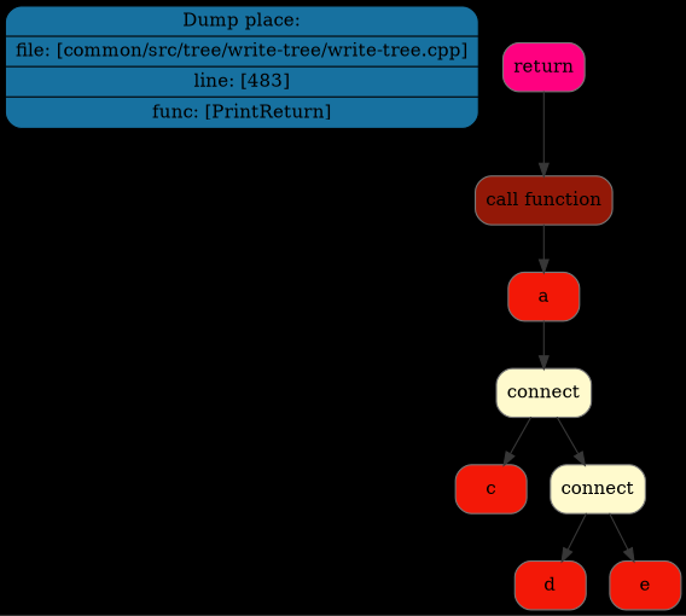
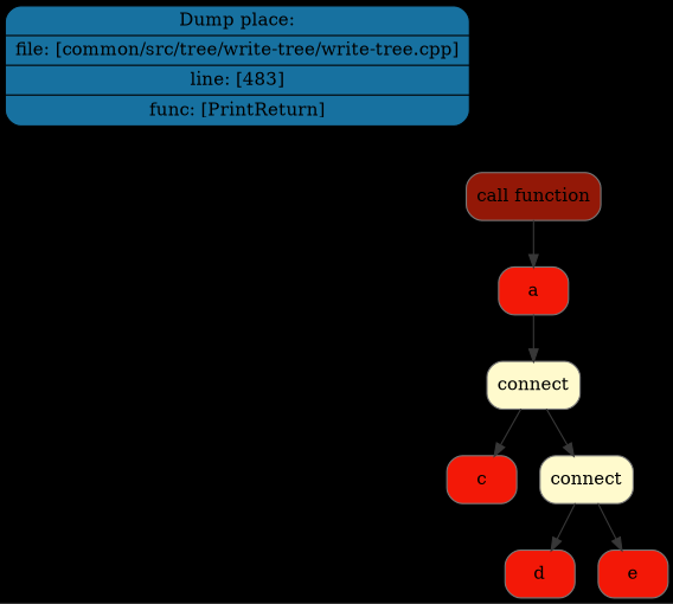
  digraph {
    bgcolor="#000000"
    rankdir=TB
    node [color="#777777" fillcolor="#f31807" shape=Mrecord style=filled]
    edge [color="#373737"]
    n1 [color="#000000" fillcolor="#1771a0" label=" { Dump place: | file: [common/src/tree/write-tree/write-tree.cpp] | line: [483] | func: [PrintReturn] } "]
-   n2 [fillcolor="#FF0080" label=return]
    n3 [fillcolor="#931807" label="call function"]
    n4 [label=a]
    n5 [fillcolor="#FFFACD" label=connect]
    n6 [label=c]
    n7 [fillcolor="#FFFACD" label=connect]
    n8 [label=d]
    n9 [label=e]
-   n2 -> n3
    n3 -> n4
    n4 -> n5
    n5 -> n6
    n5 -> n7
    n7 -> n8
    n7 -> n9
  }
